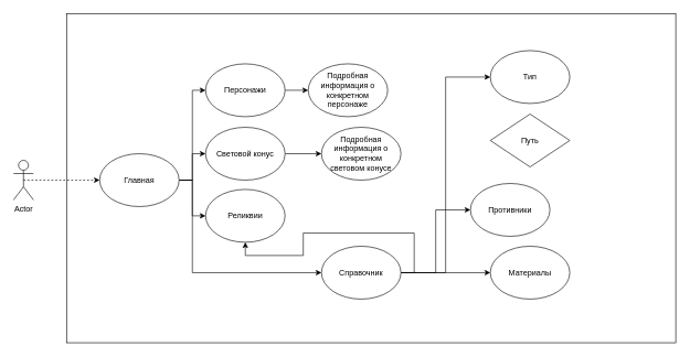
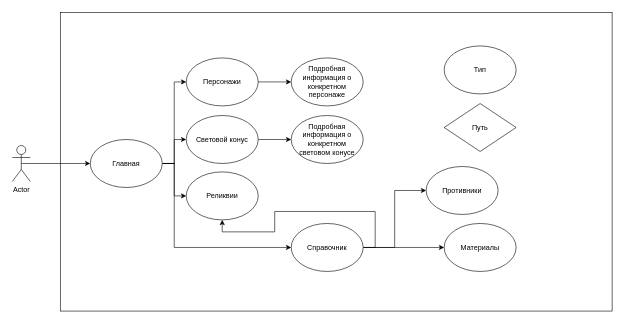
  <mxCell id="0" />
  <mxCell id="1" parent="0" />
  <mxCell id="2" value="" style="rounded=0;whiteSpace=wrap;html=1;movable=1;resizable=1;rotatable=1;deletable=1;editable=1;locked=0;connectable=1;" vertex="1" parent="1"><mxGeometry x="100" y="20" width="920" height="498" as="geometry" /></mxCell>
- <mxCell id="3" style="edgeStyle=orthogonalEdgeStyle;rounded=0;orthogonalLoop=1;jettySize=auto;html=1;exitX=0.5;exitY=0.5;exitDx=0;exitDy=0;exitPerimeter=0;entryX=0;entryY=0.5;entryDx=0;entryDy=0;dashed=1;" edge="1" parent="1" source="4" target="9"><mxGeometry relative="1" as="geometry" /></mxCell>
+ <mxCell id="3" style="edgeStyle=orthogonalEdgeStyle;rounded=0;orthogonalLoop=1;jettySize=auto;html=1;exitX=0.5;exitY=0.5;exitDx=0;exitDy=0;exitPerimeter=0;entryX=0;entryY=0.5;entryDx=0;entryDy=0;" edge="1" parent="1" source="4" target="9"><mxGeometry relative="1" as="geometry" /></mxCell>
  <mxCell id="4" value="Actor" style="shape=umlActor;verticalLabelPosition=bottom;verticalAlign=top;html=1;outlineConnect=0;" vertex="1" parent="1"><mxGeometry x="20" y="242" width="30" height="60" as="geometry" /></mxCell>
  <mxCell id="5" style="edgeStyle=orthogonalEdgeStyle;rounded=0;orthogonalLoop=1;jettySize=auto;html=1;exitX=1;exitY=0.5;exitDx=0;exitDy=0;entryX=0;entryY=0.5;entryDx=0;entryDy=0;" edge="1" parent="1" source="9" target="11"><mxGeometry relative="1" as="geometry" /></mxCell>
  <mxCell id="6" style="edgeStyle=orthogonalEdgeStyle;rounded=0;orthogonalLoop=1;jettySize=auto;html=1;exitX=1;exitY=0.5;exitDx=0;exitDy=0;entryX=0;entryY=0.5;entryDx=0;entryDy=0;" edge="1" parent="1" source="9" target="12"><mxGeometry relative="1" as="geometry" /></mxCell>
  <mxCell id="7" style="edgeStyle=orthogonalEdgeStyle;rounded=0;orthogonalLoop=1;jettySize=auto;html=1;exitX=1;exitY=0.5;exitDx=0;exitDy=0;entryX=0;entryY=0.5;entryDx=0;entryDy=0;" edge="1" parent="1" source="9" target="14"><mxGeometry relative="1" as="geometry" /></mxCell>
  <mxCell id="8" style="edgeStyle=orthogonalEdgeStyle;rounded=0;orthogonalLoop=1;jettySize=auto;html=1;exitX=1;exitY=0.5;exitDx=0;exitDy=0;entryX=0;entryY=0.5;entryDx=0;entryDy=0;" edge="1" parent="1" source="9" target="19"><mxGeometry relative="1" as="geometry"><Array as="points"><mxPoint x="290" y="272" /><mxPoint x="290" y="412" /></Array></mxGeometry></mxCell>
  <mxCell id="9" value="Главная" style="ellipse;whiteSpace=wrap;html=1;" vertex="1" parent="1"><mxGeometry x="150" y="232" width="120" height="80" as="geometry" /></mxCell>
  <mxCell id="10" style="edgeStyle=orthogonalEdgeStyle;rounded=0;orthogonalLoop=1;jettySize=auto;html=1;exitX=1;exitY=0.5;exitDx=0;exitDy=0;entryX=0;entryY=0.5;entryDx=0;entryDy=0;" edge="1" parent="1" source="11" target="20"><mxGeometry relative="1" as="geometry" /></mxCell>
  <mxCell id="11" value="Персонажи" style="ellipse;whiteSpace=wrap;html=1;" vertex="1" parent="1"><mxGeometry x="310" y="96" width="120" height="80" as="geometry" /></mxCell>
  <mxCell id="12" value="Реликвии" style="ellipse;whiteSpace=wrap;html=1;" vertex="1" parent="1"><mxGeometry x="310" y="286" width="120" height="80" as="geometry" /></mxCell>
  <mxCell id="13" style="edgeStyle=orthogonalEdgeStyle;rounded=0;orthogonalLoop=1;jettySize=auto;html=1;exitX=1;exitY=0.5;exitDx=0;exitDy=0;entryX=0;entryY=0.5;entryDx=0;entryDy=0;" edge="1" parent="1" source="14" target="21"><mxGeometry relative="1" as="geometry" /></mxCell>
  <mxCell id="14" value="Световой конус" style="ellipse;whiteSpace=wrap;html=1;" vertex="1" parent="1"><mxGeometry x="310" y="192" width="120" height="80" as="geometry" /></mxCell>
  <mxCell id="15" style="edgeStyle=orthogonalEdgeStyle;rounded=0;orthogonalLoop=1;jettySize=auto;html=1;exitX=1;exitY=0.5;exitDx=0;exitDy=0;entryX=0;entryY=0.5;entryDx=0;entryDy=0;" edge="1" parent="1" source="19" target="25"><mxGeometry relative="1" as="geometry" /></mxCell>
  <mxCell id="16" style="edgeStyle=orthogonalEdgeStyle;rounded=0;orthogonalLoop=1;jettySize=auto;html=1;exitX=1;exitY=0.5;exitDx=0;exitDy=0;entryX=0;entryY=0.5;entryDx=0;entryDy=0;" edge="1" parent="1" source="19" target="24"><mxGeometry relative="1" as="geometry" /></mxCell>
  <mxCell id="17" style="edgeStyle=orthogonalEdgeStyle;rounded=0;orthogonalLoop=1;jettySize=auto;html=1;exitX=1;exitY=0.5;exitDx=0;exitDy=0;" edge="1" parent="1" source="19" target="12"><mxGeometry relative="1" as="geometry" /></mxCell>
- <mxCell id="18" style="edgeStyle=orthogonalEdgeStyle;rounded=0;orthogonalLoop=1;jettySize=auto;html=1;exitX=1;exitY=0.5;exitDx=0;exitDy=0;entryX=0;entryY=0.5;entryDx=0;entryDy=0;" edge="1" parent="1" source="19" target="22"><mxGeometry relative="1" as="geometry" /></mxCell>
  <mxCell id="19" value="Справочник" style="ellipse;whiteSpace=wrap;html=1;" vertex="1" parent="1"><mxGeometry x="485" y="372" width="120" height="80" as="geometry" /></mxCell>
- <mxCell id="20" value="Подробная информация о конкретном персонаже" style="ellipse;whiteSpace=wrap;html=1;" vertex="1" parent="1"><mxGeometry x="465" y="96" width="120" height="80" as="geometry" /></mxCell>
+ <mxCell id="20" value="Подробная информация о конкретном персонаже" style="ellipse;whiteSpace=wrap;html=1;" vertex="1" parent="1"><mxGeometry x="485" y="96" width="120" height="80" as="geometry" /></mxCell>
  <mxCell id="21" value="Подробная информация о конкретном световом конусе" style="ellipse;whiteSpace=wrap;html=1;" vertex="1" parent="1"><mxGeometry x="485" y="192" width="120" height="80" as="geometry" /></mxCell>
  <mxCell id="22" value="Тип" style="ellipse;whiteSpace=wrap;html=1;" vertex="1" parent="1"><mxGeometry x="740" y="76" width="120" height="80" as="geometry" /></mxCell>
  <mxCell id="23" value="Путь" style="rhombus;whiteSpace=wrap;html=1;" vertex="1" parent="1"><mxGeometry x="740" y="172" width="120" height="80" as="geometry" /></mxCell>
  <mxCell id="24" value="Противники" style="ellipse;whiteSpace=wrap;html=1;" vertex="1" parent="1"><mxGeometry x="710" y="277" width="120" height="80" as="geometry" /></mxCell>
  <mxCell id="25" value="Материалы" style="ellipse;whiteSpace=wrap;html=1;" vertex="1" parent="1"><mxGeometry x="740" y="372" width="120" height="80" as="geometry" /></mxCell>
